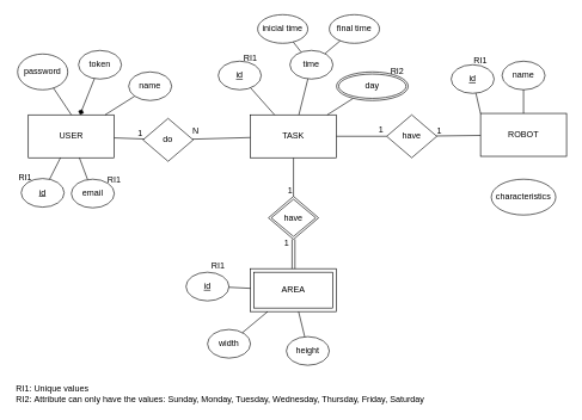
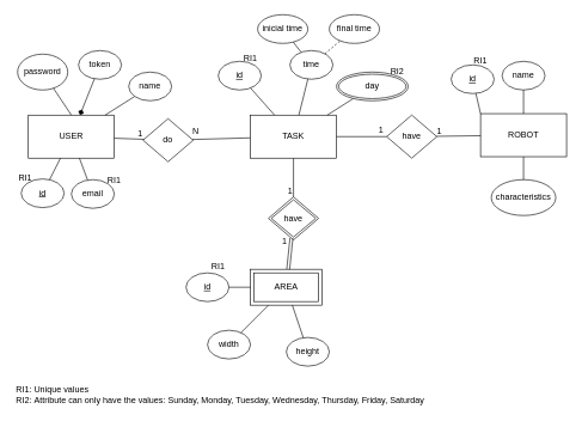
  <mxCell id="0" />
  <mxCell id="1" parent="0" />
  <mxCell id="2" value="USER" style="rounded=0;whiteSpace=wrap;html=1;" parent="1" vertex="1"><mxGeometry x="39" y="160" width="120" height="60" as="geometry" /></mxCell>
  <mxCell id="3" value="ROBOT" style="rounded=0;whiteSpace=wrap;html=1;" parent="1" vertex="1"><mxGeometry x="670" y="158" width="120" height="60" as="geometry" /></mxCell>
  <mxCell id="4" value="" style="endArrow=none;html=1;rounded=0;" parent="1" source="5" target="2" edge="1"><mxGeometry width="50" height="50" relative="1" as="geometry"><mxPoint x="169" y="220" as="sourcePoint" /><mxPoint x="219" y="170" as="targetPoint" /></mxGeometry></mxCell>
  <mxCell id="5" value="name" style="ellipse;whiteSpace=wrap;html=1;" parent="1" vertex="1"><mxGeometry x="179" y="100" width="60" height="40" as="geometry" /></mxCell>
  <mxCell id="6" value="token" style="ellipse;whiteSpace=wrap;html=1;" parent="1" vertex="1"><mxGeometry x="109" y="70" width="60" height="40" as="geometry" /></mxCell>
  <mxCell id="7" value="&lt;u&gt;id&lt;/u&gt;" style="ellipse;whiteSpace=wrap;html=1;" parent="1" vertex="1"><mxGeometry x="29" y="249" width="60" height="40" as="geometry" /></mxCell>
  <mxCell id="8" value="password" style="ellipse;whiteSpace=wrap;html=1;" parent="1" vertex="1"><mxGeometry x="24" y="75" width="70" height="50" as="geometry" /></mxCell>
  <mxCell id="9" value="email" style="ellipse;whiteSpace=wrap;html=1;" parent="1" vertex="1"><mxGeometry x="99" y="250" width="60" height="40" as="geometry" /></mxCell>
  <mxCell id="10" value="" style="endArrow=none;html=1;rounded=0;" parent="1" source="2" target="9" edge="1"><mxGeometry width="50" height="50" relative="1" as="geometry"><mxPoint x="349" y="290" as="sourcePoint" /><mxPoint x="399" y="240" as="targetPoint" /></mxGeometry></mxCell>
  <mxCell id="11" value="" style="endArrow=none;html=1;rounded=0;" parent="1" source="2" target="7" edge="1"><mxGeometry width="50" height="50" relative="1" as="geometry"><mxPoint x="349" y="290" as="sourcePoint" /><mxPoint x="399" y="240" as="targetPoint" /></mxGeometry></mxCell>
  <mxCell id="12" value="" style="endArrow=none;html=1;rounded=0;exitX=0.5;exitY=0;exitDx=0;exitDy=0;" parent="1" source="2" target="8" edge="1"><mxGeometry width="50" height="50" relative="1" as="geometry"><mxPoint x="349" y="290" as="sourcePoint" /><mxPoint x="399" y="240" as="targetPoint" /></mxGeometry></mxCell>
  <mxCell id="13" value="" style="endArrow=diamond;html=1;rounded=0;" parent="1" source="6" target="2" edge="1"><mxGeometry width="50" height="50" relative="1" as="geometry"><mxPoint x="569" y="410" as="sourcePoint" /><mxPoint x="619" y="360" as="targetPoint" /></mxGeometry></mxCell>
  <mxCell id="14" value="name" style="ellipse;whiteSpace=wrap;html=1;" parent="1" vertex="1"><mxGeometry x="700" y="85" width="60" height="40" as="geometry" /></mxCell>
  <mxCell id="15" value="&lt;u&gt;id&lt;/u&gt;" style="ellipse;whiteSpace=wrap;html=1;" parent="1" vertex="1"><mxGeometry x="629" y="90" width="60" height="40" as="geometry" /></mxCell>
  <mxCell id="16" value="" style="endArrow=none;html=1;rounded=0;exitX=0;exitY=0;exitDx=0;exitDy=0;" parent="1" source="3" target="15" edge="1"><mxGeometry width="50" height="50" relative="1" as="geometry"><mxPoint x="179" y="138" as="sourcePoint" /><mxPoint x="139" y="130" as="targetPoint" /></mxGeometry></mxCell>
  <mxCell id="17" value="inicial time" style="ellipse;whiteSpace=wrap;html=1;" parent="1" vertex="1"><mxGeometry x="359" y="20" width="70" height="40" as="geometry" /></mxCell>
  <mxCell id="18" value="final time" style="ellipse;whiteSpace=wrap;html=1;" parent="1" vertex="1"><mxGeometry x="459" y="20" width="70" height="40" as="geometry" /></mxCell>
  <mxCell id="19" value="" style="endArrow=none;html=1;rounded=0;" parent="1" source="44" target="17" edge="1"><mxGeometry width="50" height="50" relative="1" as="geometry"><mxPoint x="168.997" y="500.005" as="sourcePoint" /><mxPoint x="422.47" y="247.55" as="targetPoint" /></mxGeometry></mxCell>
  <mxCell id="20" value="" style="endArrow=none;html=1;rounded=0;" parent="1" source="3" target="14" edge="1"><mxGeometry width="50" height="50" relative="1" as="geometry"><mxPoint x="409" y="240" as="sourcePoint" /><mxPoint x="459" y="190" as="targetPoint" /></mxGeometry></mxCell>
- <mxCell id="21" value="AREA" style="shape=ext;margin=3;double=1;whiteSpace=wrap;html=1;align=center;" parent="1" vertex="1"><mxGeometry x="349" y="375" width="120" height="60" as="geometry" /></mxCell>
+ <mxCell id="21" value="AREA" style="shape=ext;margin=3;double=1;whiteSpace=wrap;html=1;align=center;" parent="1" vertex="1"><mxGeometry x="349" y="375" width="100" height="50" as="geometry" /></mxCell>
  <mxCell id="22" value="&lt;u&gt;id&lt;/u&gt;" style="ellipse;whiteSpace=wrap;html=1;" parent="1" vertex="1"><mxGeometry x="259" y="380" width="60" height="40" as="geometry" /></mxCell>
  <mxCell id="23" value="" style="endArrow=none;html=1;rounded=0;" parent="1" source="22" target="21" edge="1"><mxGeometry width="50" height="50" relative="1" as="geometry"><mxPoint x="419" y="280" as="sourcePoint" /><mxPoint x="469" y="230" as="targetPoint" /></mxGeometry></mxCell>
  <mxCell id="24" value="width" style="ellipse;whiteSpace=wrap;html=1;" parent="1" vertex="1"><mxGeometry x="289" y="460" width="60" height="40" as="geometry" /></mxCell>
  <mxCell id="25" value="height" style="ellipse;whiteSpace=wrap;html=1;" parent="1" vertex="1"><mxGeometry x="399" y="470" width="60" height="40" as="geometry" /></mxCell>
  <mxCell id="26" value="" style="endArrow=none;html=1;rounded=0;" parent="1" source="24" target="21" edge="1"><mxGeometry width="50" height="50" relative="1" as="geometry"><mxPoint x="419" y="280" as="sourcePoint" /><mxPoint x="469" y="230" as="targetPoint" /></mxGeometry></mxCell>
  <mxCell id="27" value="" style="endArrow=none;html=1;rounded=0;" parent="1" source="25" target="21" edge="1"><mxGeometry width="50" height="50" relative="1" as="geometry"><mxPoint x="419" y="280" as="sourcePoint" /><mxPoint x="469" y="230" as="targetPoint" /></mxGeometry></mxCell>
  <mxCell id="28" value="do" style="rhombus;whiteSpace=wrap;html=1;" parent="1" vertex="1"><mxGeometry x="199" y="165" width="70" height="60" as="geometry" /></mxCell>
  <mxCell id="29" value="have" style="shape=rhombus;double=1;perimeter=rhombusPerimeter;whiteSpace=wrap;html=1;align=center;" parent="1" vertex="1"><mxGeometry x="374" y="274" width="70" height="60" as="geometry" /></mxCell>
  <mxCell id="30" value="" style="shape=link;html=1;rounded=0;" parent="1" source="21" target="29" edge="1"><mxGeometry relative="1" as="geometry"><mxPoint x="359" y="210" as="sourcePoint" /><mxPoint x="559" y="300" as="targetPoint" /></mxGeometry></mxCell>
  <mxCell id="31" value="1" style="resizable=0;html=1;whiteSpace=wrap;align=right;verticalAlign=bottom;" parent="30" connectable="0" vertex="1"><mxGeometry x="1" relative="1" as="geometry"><mxPoint x="-5" y="13" as="offset" /></mxGeometry></mxCell>
  <mxCell id="32" value="" style="endArrow=none;html=1;rounded=0;" parent="1" source="38" target="29" edge="1"><mxGeometry relative="1" as="geometry"><mxPoint x="359" y="210" as="sourcePoint" /><mxPoint x="519" y="210" as="targetPoint" /></mxGeometry></mxCell>
  <mxCell id="33" value="1" style="resizable=0;html=1;whiteSpace=wrap;align=right;verticalAlign=bottom;" parent="32" connectable="0" vertex="1"><mxGeometry x="1" relative="1" as="geometry" /></mxCell>
  <mxCell id="34" value="" style="endArrow=none;html=1;rounded=0;" parent="1" source="38" target="28" edge="1"><mxGeometry relative="1" as="geometry"><mxPoint x="489" y="200" as="sourcePoint" /><mxPoint x="519" y="210" as="targetPoint" /></mxGeometry></mxCell>
  <mxCell id="35" value="N" style="resizable=0;html=1;whiteSpace=wrap;align=right;verticalAlign=bottom;" parent="34" connectable="0" vertex="1"><mxGeometry x="1" relative="1" as="geometry"><mxPoint x="10" y="-3" as="offset" /></mxGeometry></mxCell>
  <mxCell id="36" value="" style="endArrow=none;html=1;rounded=0;" parent="1" source="2" target="28" edge="1"><mxGeometry relative="1" as="geometry"><mxPoint x="359" y="210" as="sourcePoint" /><mxPoint x="519" y="210" as="targetPoint" /></mxGeometry></mxCell>
  <mxCell id="37" value="1" style="resizable=0;html=1;whiteSpace=wrap;align=right;verticalAlign=bottom;" parent="36" connectable="0" vertex="1"><mxGeometry x="1" relative="1" as="geometry" /></mxCell>
  <mxCell id="38" value="TASK" style="rounded=0;whiteSpace=wrap;html=1;" vertex="1" parent="1"><mxGeometry x="349" y="160" width="120" height="60" as="geometry" /></mxCell>
  <mxCell id="39" value="&lt;u&gt;id&lt;/u&gt;" style="ellipse;whiteSpace=wrap;html=1;" vertex="1" parent="1"><mxGeometry x="304" y="85" width="60" height="40" as="geometry" /></mxCell>
  <mxCell id="40" value="" style="endArrow=none;html=1;rounded=0;" edge="1" parent="1" source="39" target="38"><mxGeometry width="50" height="50" relative="1" as="geometry"><mxPoint x="590" y="436" as="sourcePoint" /><mxPoint x="612" y="399" as="targetPoint" /></mxGeometry></mxCell>
  <mxCell id="41" value="characteristics" style="ellipse;whiteSpace=wrap;html=1;" vertex="1" parent="1"><mxGeometry x="685" y="250" width="90" height="50" as="geometry" /></mxCell>
- <mxCell id="43" value="" style="endArrow=none;html=1;rounded=0;" edge="1" parent="1" source="44" target="18"><mxGeometry width="50" height="50" relative="1" as="geometry"><mxPoint x="217" y="468" as="sourcePoint" /><mxPoint x="184" y="494" as="targetPoint" /></mxGeometry></mxCell>
+ <mxCell id="42" value="" style="endArrow=none;html=1;rounded=0;" edge="1" parent="1" source="3" target="41"><mxGeometry width="50" height="50" relative="1" as="geometry"><mxPoint x="606" y="120" as="sourcePoint" /><mxPoint x="588" y="79" as="targetPoint" /></mxGeometry></mxCell>
+ <mxCell id="43" value="" style="endArrow=none;html=1;rounded=0;dashed=1;" edge="1" parent="1" source="44" target="18"><mxGeometry width="50" height="50" relative="1" as="geometry"><mxPoint x="217" y="468" as="sourcePoint" /><mxPoint x="184" y="494" as="targetPoint" /></mxGeometry></mxCell>
  <mxCell id="44" value="time" style="ellipse;whiteSpace=wrap;html=1;" vertex="1" parent="1"><mxGeometry x="404" y="70" width="60" height="40" as="geometry" /></mxCell>
  <mxCell id="45" value="" style="endArrow=none;html=1;rounded=0;" edge="1" parent="1" source="38" target="44"><mxGeometry width="50" height="50" relative="1" as="geometry"><mxPoint x="235.471" y="457.647" as="sourcePoint" /><mxPoint x="234" y="548" as="targetPoint" /></mxGeometry></mxCell>
  <mxCell id="46" value="" style="endArrow=none;html=1;rounded=0;" edge="1" parent="1" source="38" target="47"><mxGeometry width="50" height="50" relative="1" as="geometry"><mxPoint x="319" y="440" as="sourcePoint" /><mxPoint x="302.359" y="483.359" as="targetPoint" /></mxGeometry></mxCell>
  <mxCell id="47" value="day" style="ellipse;shape=doubleEllipse;margin=3;whiteSpace=wrap;html=1;align=center;" vertex="1" parent="1"><mxGeometry x="469" y="100" width="100" height="40" as="geometry" /></mxCell>
  <mxCell id="48" value="have" style="rhombus;whiteSpace=wrap;html=1;" vertex="1" parent="1"><mxGeometry x="539" y="160" width="70" height="60" as="geometry" /></mxCell>
  <mxCell id="49" value="" style="endArrow=none;html=1;rounded=0;" edge="1" parent="1" source="3" target="48"><mxGeometry relative="1" as="geometry"><mxPoint x="249" y="180" as="sourcePoint" /><mxPoint x="249" y="230" as="targetPoint" /></mxGeometry></mxCell>
  <mxCell id="50" value="1" style="resizable=0;html=1;whiteSpace=wrap;align=right;verticalAlign=bottom;" connectable="0" vertex="1" parent="49"><mxGeometry x="1" relative="1" as="geometry"><mxPoint x="9" as="offset" /></mxGeometry></mxCell>
  <mxCell id="51" value="" style="endArrow=none;html=1;rounded=0;" edge="1" parent="1" source="38" target="48"><mxGeometry relative="1" as="geometry"><mxPoint x="559" y="173" as="sourcePoint" /><mxPoint x="414" y="230" as="targetPoint" /></mxGeometry></mxCell>
  <mxCell id="52" value="1" style="resizable=0;html=1;whiteSpace=wrap;align=right;verticalAlign=bottom;" connectable="0" vertex="1" parent="51"><mxGeometry x="1" relative="1" as="geometry"><mxPoint x="-3" y="-1" as="offset" /></mxGeometry></mxCell>
  <mxCell id="53" value="RI1: Unique values&lt;div&gt;RI2:&amp;nbsp;Attribute can only have the values: Sunday, Monday, Tuesday, Wednesday, Thursday, Friday, Saturday&lt;/div&gt;" style="text;html=1;align=left;verticalAlign=middle;whiteSpace=wrap;rounded=0;" vertex="1" parent="1"><mxGeometry x="20" y="535" width="665" height="30" as="geometry" /></mxCell>
  <mxCell id="54" value="RI2" style="text;html=1;align=center;verticalAlign=middle;whiteSpace=wrap;rounded=0;" vertex="1" parent="1"><mxGeometry x="539" y="92" width="30" height="16" as="geometry" /></mxCell>
  <mxCell id="55" value="RI1" style="text;html=1;align=center;verticalAlign=middle;whiteSpace=wrap;rounded=0;" vertex="1" parent="1"><mxGeometry x="144" y="243" width="30" height="16" as="geometry" /></mxCell>
  <mxCell id="56" value="RI1" style="text;html=1;align=center;verticalAlign=middle;whiteSpace=wrap;rounded=0;" vertex="1" parent="1"><mxGeometry x="20" y="240" width="30" height="16" as="geometry" /></mxCell>
  <mxCell id="57" value="RI1" style="text;html=1;align=center;verticalAlign=middle;whiteSpace=wrap;rounded=0;" vertex="1" parent="1"><mxGeometry x="289" y="364" width="30" height="16" as="geometry" /></mxCell>
  <mxCell id="58" value="RI1" style="text;html=1;align=center;verticalAlign=middle;whiteSpace=wrap;rounded=0;" vertex="1" parent="1"><mxGeometry x="655" y="76" width="30" height="16" as="geometry" /></mxCell>
  <mxCell id="59" value="RI1" style="text;html=1;align=center;verticalAlign=middle;whiteSpace=wrap;rounded=0;" vertex="1" parent="1"><mxGeometry x="334" y="73" width="30" height="16" as="geometry" /></mxCell>
